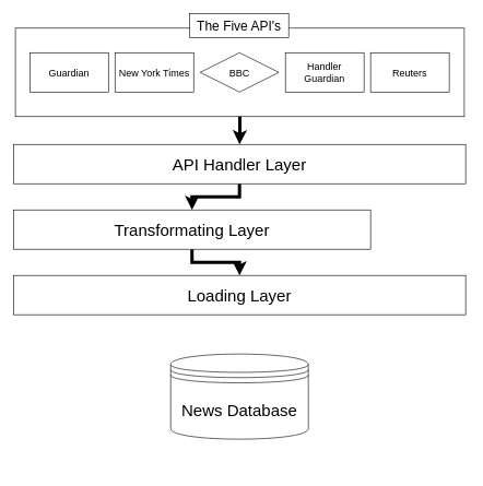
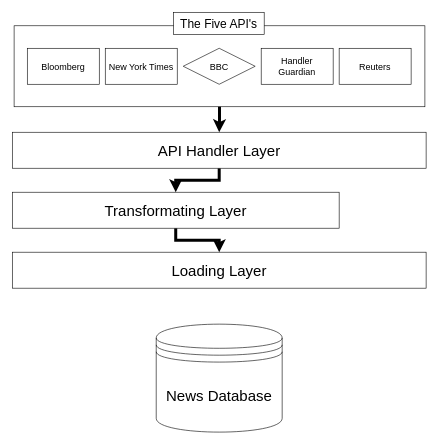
  <mxCell id="0" />
  <mxCell id="1" parent="0" />
- <mxCell id="2" value="&lt;font style=&quot;font-size: 25px;&quot;&gt;News Database&lt;/font&gt;" style="shape=datastore;whiteSpace=wrap;html=1;" vertex="1" parent="1"><mxGeometry x="260" y="540" width="210" height="130" as="geometry" /></mxCell>
+ <mxCell id="2" value="&lt;font style=&quot;font-size: 25px;&quot;&gt;News Database&lt;/font&gt;" style="shape=datastore;whiteSpace=wrap;html=1;" vertex="1" parent="1"><mxGeometry x="260" y="540" width="210" height="180" as="geometry" /></mxCell>
  <mxCell id="3" value="&lt;font style=&quot;font-size: 25px;&quot;&gt;Loading Layer&lt;/font&gt;" style="rounded=0;whiteSpace=wrap;html=1;" vertex="1" parent="1"><mxGeometry x="20" y="420" width="690" height="60" as="geometry" /></mxCell>
  <mxCell id="4" style="edgeStyle=orthogonalEdgeStyle;rounded=0;orthogonalLoop=1;jettySize=auto;html=1;exitX=0.5;exitY=1;exitDx=0;exitDy=0;entryX=0.5;entryY=0;entryDx=0;entryDy=0;strokeWidth=5;" edge="1" parent="1" source="5" target="3"><mxGeometry relative="1" as="geometry" /></mxCell>
  <mxCell id="5" value="&lt;font style=&quot;font-size: 25px;&quot;&gt;Transformating Layer&lt;/font&gt;" style="rounded=0;whiteSpace=wrap;html=1;" vertex="1" parent="1"><mxGeometry x="20" y="320" width="545" height="60" as="geometry" /></mxCell>
  <mxCell id="6" style="edgeStyle=orthogonalEdgeStyle;rounded=0;orthogonalLoop=1;jettySize=auto;html=1;exitX=0.5;exitY=1;exitDx=0;exitDy=0;entryX=0.5;entryY=0;entryDx=0;entryDy=0;strokeWidth=5;" edge="1" parent="1" source="7" target="5"><mxGeometry relative="1" as="geometry" /></mxCell>
  <mxCell id="7" value="&lt;font style=&quot;font-size: 25px;&quot;&gt;API Handler Layer&lt;/font&gt;" style="rounded=0;whiteSpace=wrap;html=1;" vertex="1" parent="1"><mxGeometry x="20" y="220" width="690" height="60" as="geometry" /></mxCell>
  <mxCell id="8" value="" style="group;" vertex="1" connectable="0" parent="1"><mxGeometry x="45" y="80" width="670" height="97.5" as="geometry" /></mxCell>
  <mxCell id="9" value="" style="rounded=0;whiteSpace=wrap;html=1;" vertex="1" parent="8"><mxGeometry x="-22" y="-37.5" width="685" height="135" as="geometry" /></mxCell>
  <mxCell id="10" value="&lt;font style=&quot;font-size: 15px;&quot;&gt;New York Times&lt;/font&gt;" style="rounded=0;whiteSpace=wrap;html=1;" vertex="1" parent="8"><mxGeometry x="130" width="120" height="60" as="geometry" /></mxCell>
  <mxCell id="11" value="&lt;font style=&quot;font-size: 15px;&quot;&gt;BBC&lt;/font&gt;" style="rhombus;whiteSpace=wrap;html=1;" vertex="1" parent="8"><mxGeometry x="260" width="120" height="60" as="geometry" /></mxCell>
  <mxCell id="12" value="&lt;font style=&quot;font-size: 15px;&quot;&gt;Handler Guardian&lt;/font&gt;" style="rounded=0;whiteSpace=wrap;html=1;" vertex="1" parent="8"><mxGeometry x="390" width="120" height="60" as="geometry" /></mxCell>
  <mxCell id="13" value="&lt;font style=&quot;font-size: 15px;&quot;&gt;Reuters&lt;/font&gt;" style="rounded=0;whiteSpace=wrap;html=1;" vertex="1" parent="8"><mxGeometry x="520" width="120" height="60" as="geometry" /></mxCell>
- <mxCell id="14" value="&lt;font style=&quot;font-size: 15px;&quot;&gt;Guardian&lt;/font&gt;" style="rounded=0;whiteSpace=wrap;html=1;" vertex="1" parent="8"><mxGeometry width="120" height="60" as="geometry" /></mxCell>
+ <mxCell id="14" value="&lt;font style=&quot;font-size: 15px;&quot;&gt;Bloomberg&lt;/font&gt;" style="rounded=0;whiteSpace=wrap;html=1;" vertex="1" parent="8"><mxGeometry width="120" height="60" as="geometry" /></mxCell>
  <mxCell id="15" style="edgeStyle=orthogonalEdgeStyle;rounded=0;orthogonalLoop=1;jettySize=auto;html=1;exitX=0.5;exitY=1;exitDx=0;exitDy=0;entryX=0.5;entryY=0;entryDx=0;entryDy=0;strokeWidth=5;" edge="1" parent="1" source="9" target="7"><mxGeometry relative="1" as="geometry" /></mxCell>
  <mxCell id="16" value="&lt;font style=&quot;font-size: 20px;&quot;&gt;The Five API's&lt;/font&gt;" style="rounded=0;whiteSpace=wrap;html=1;fillColor=default;" vertex="1" parent="1"><mxGeometry x="289" y="20" width="151" height="37" as="geometry" /></mxCell>
